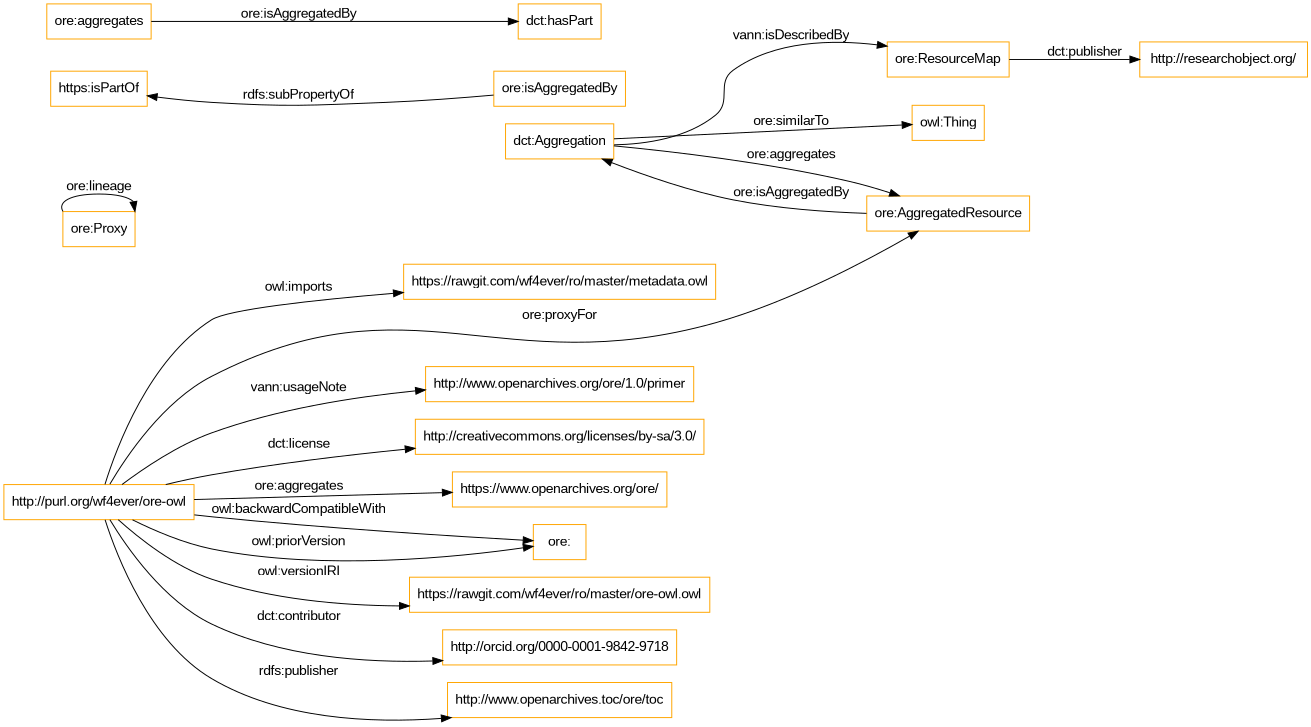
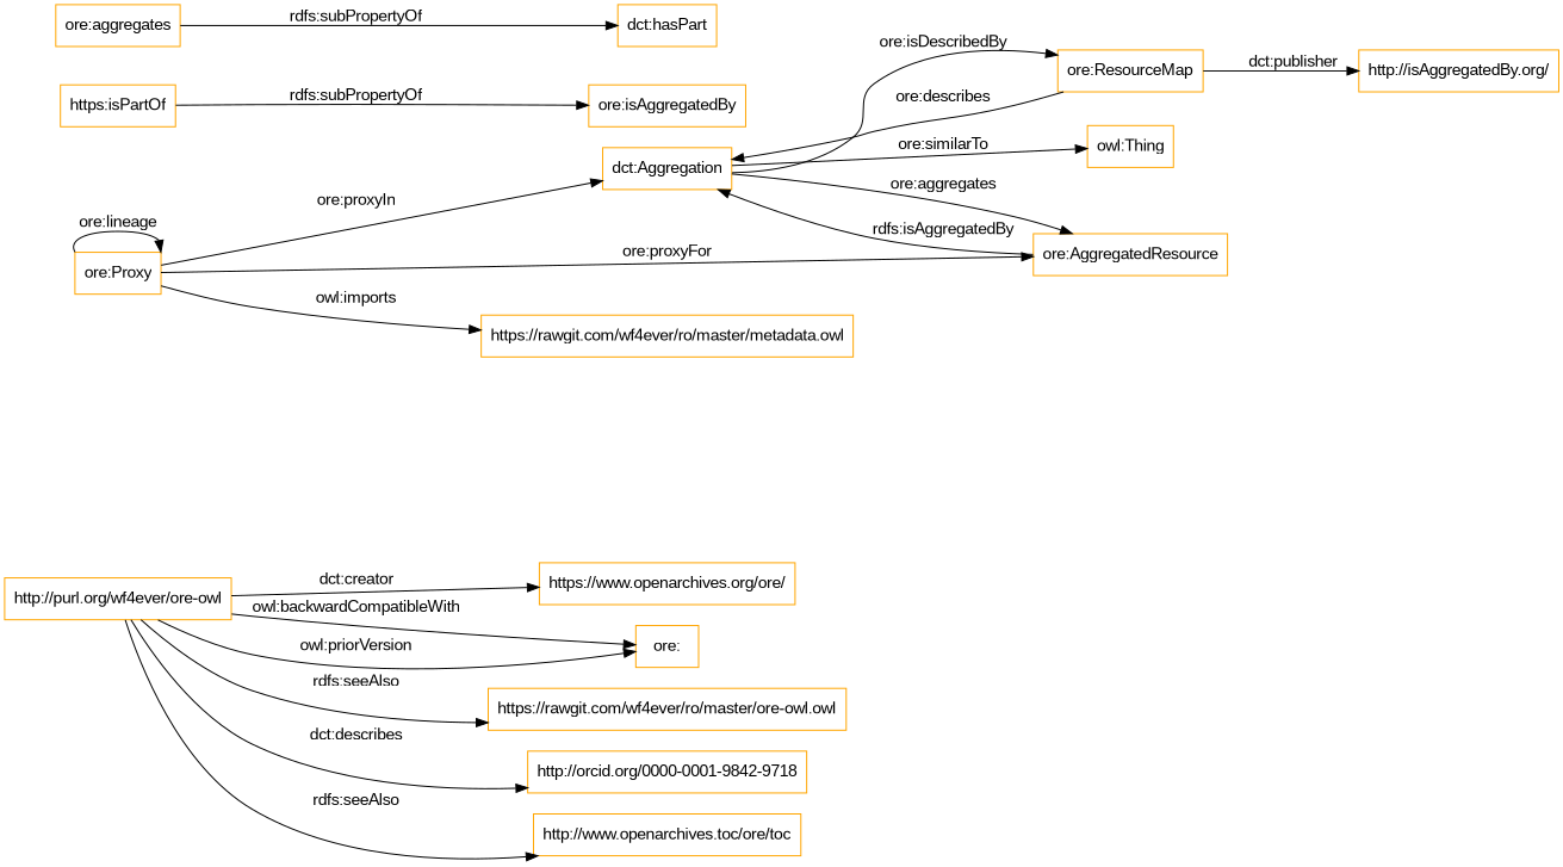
  digraph {
    fontname="Liberation Sans"
    rankdir=LR
    node [color=orange fontname="Liberation Sans" shape=rectangle]
    edge [fontname="Liberation Sans"]
    n1 [label="dct:Aggregation"]
    "ore:ResourceMap"
-   "http://researchobject.org/"
+   "http://researchobject.org/" [label="http://isAggregatedBy.org/"]
    "ore:AggregatedResource"
    "owl:Thing"
    "ore:Proxy"
    "http://purl.org/wf4ever/ore-owl"
-   "http://www.openarchives.org/ore/1.0/primer"
-   "http://creativecommons.org/licenses/by-sa/3.0/"
    "https://rawgit.com/wf4ever/ro/master/metadata.owl"
    "https://www.openarchives.org/ore/"
    "ore:"
    "https://rawgit.com/wf4ever/ro/master/ore-owl.owl"
    "http://orcid.org/0000-0001-9842-9718"
    n15 [label="http://www.openarchives.toc/ore/toc"]
    n16 [label="https:isPartOf"]
    "ore:isAggregatedBy"
    "ore:aggregates"
    "dct:hasPart"
-   n1 -> "ore:ResourceMap" [label="vann:isDescribedBy"]
+   n1 -> "ore:ResourceMap" [label="ore:isDescribedBy"]
    n1 -> "ore:AggregatedResource" [label="ore:aggregates"]
    n1 -> "owl:Thing" [label="ore:similarTo"]
+   "ore:ResourceMap" -> n1 [label="ore:describes"]
    "ore:ResourceMap" -> "http://researchobject.org/" [label="dct:publisher"]
-   "ore:AggregatedResource" -> n1 [label="ore:isAggregatedBy"]
-   "http://purl.org/wf4ever/ore-owl" -> "ore:AggregatedResource" [label="ore:proxyFor"]
+   "ore:AggregatedResource" -> n1 [label="rdfs:isAggregatedBy"]
+   "ore:Proxy" -> n1 [label="ore:proxyIn"]
+   "ore:Proxy" -> "ore:AggregatedResource" [label="ore:proxyFor"]
    "ore:Proxy" -> "ore:Proxy" [label="ore:lineage"]
-   "http://purl.org/wf4ever/ore-owl" -> "http://www.openarchives.org/ore/1.0/primer" [label="vann:usageNote"]
-   "http://purl.org/wf4ever/ore-owl" -> "http://creativecommons.org/licenses/by-sa/3.0/" [label="dct:license"]
-   "http://purl.org/wf4ever/ore-owl" -> "https://rawgit.com/wf4ever/ro/master/metadata.owl" [label="owl:imports"]
-   "http://purl.org/wf4ever/ore-owl" -> "https://www.openarchives.org/ore/" [label="ore:aggregates"]
+   "ore:Proxy" -> "https://rawgit.com/wf4ever/ro/master/metadata.owl" [label="owl:imports"]
+   "http://purl.org/wf4ever/ore-owl" -> "https://www.openarchives.org/ore/" [label="dct:creator"]
    "http://purl.org/wf4ever/ore-owl" -> "ore:" [label="owl:backwardCompatibleWith"]
    "http://purl.org/wf4ever/ore-owl" -> "ore:" [label="owl:priorVersion"]
-   "http://purl.org/wf4ever/ore-owl" -> "https://rawgit.com/wf4ever/ro/master/ore-owl.owl" [label="owl:versionIRI"]
-   "http://purl.org/wf4ever/ore-owl" -> "http://orcid.org/0000-0001-9842-9718" [label="dct:contributor"]
-   "http://purl.org/wf4ever/ore-owl" -> n15 [label="rdfs:publisher"]
-   "ore:isAggregatedBy" -> n16 [label="rdfs:subPropertyOf"]
-   "ore:aggregates" -> "dct:hasPart" [label="ore:isAggregatedBy"]
+   "http://purl.org/wf4ever/ore-owl" -> "https://rawgit.com/wf4ever/ro/master/ore-owl.owl" [label="rdfs:seeAlso"]
+   "http://purl.org/wf4ever/ore-owl" -> "http://orcid.org/0000-0001-9842-9718" [label="dct:describes"]
+   "http://purl.org/wf4ever/ore-owl" -> n15 [label="rdfs:seeAlso"]
+   n16 -> "ore:isAggregatedBy" [label="rdfs:subPropertyOf"]
+   "ore:aggregates" -> "dct:hasPart" [label="rdfs:subPropertyOf"]
  }
